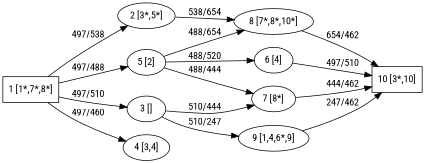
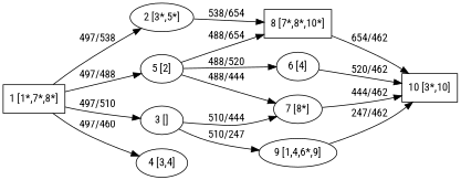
  strict digraph {
    fontname="Roboto Condensed"
    rankdir=LR
    node [fontname="Roboto Condensed"]
    edge [fontname="Roboto Condensed"]
    n1 [label="1 [1*,7*,8*]" shape=box]
    n2 [label="2 [3*,5*]"]
    n3 [label="3 []"]
    n4 [label="4 [3,4]"]
    n5 [label="5 [2]"]
-   n6 [label="8 [7*,8*,10*]"]
+   n6 [label="8 [7*,8*,10*]" shape=box]
    n7 [label="7 [8*]"]
    n8 [label="9 [1,4,6*,9]"]
    n9 [label="6 [4]"]
    n10 [label="10 [3*,10]" shape=box]
    n1 -> n2 [label="497/538"]
    n1 -> n3 [label="497/510"]
    n1 -> n4 [label="497/460"]
    n1 -> n5 [label="497/488"]
    n2 -> n6 [label="538/654"]
    n3 -> n7 [label="510/444"]
    n3 -> n8 [label="510/247"]
    n5 -> n6 [label="488/654"]
    n5 -> n7 [label="488/444"]
    n5 -> n9 [label="488/520"]
    n6 -> n10 [label="654/462"]
    n7 -> n10 [label="444/462"]
    n8 -> n10 [label="247/462"]
-   n9 -> n10 [label="497/510"]
+   n9 -> n10 [label="520/462"]
  }
